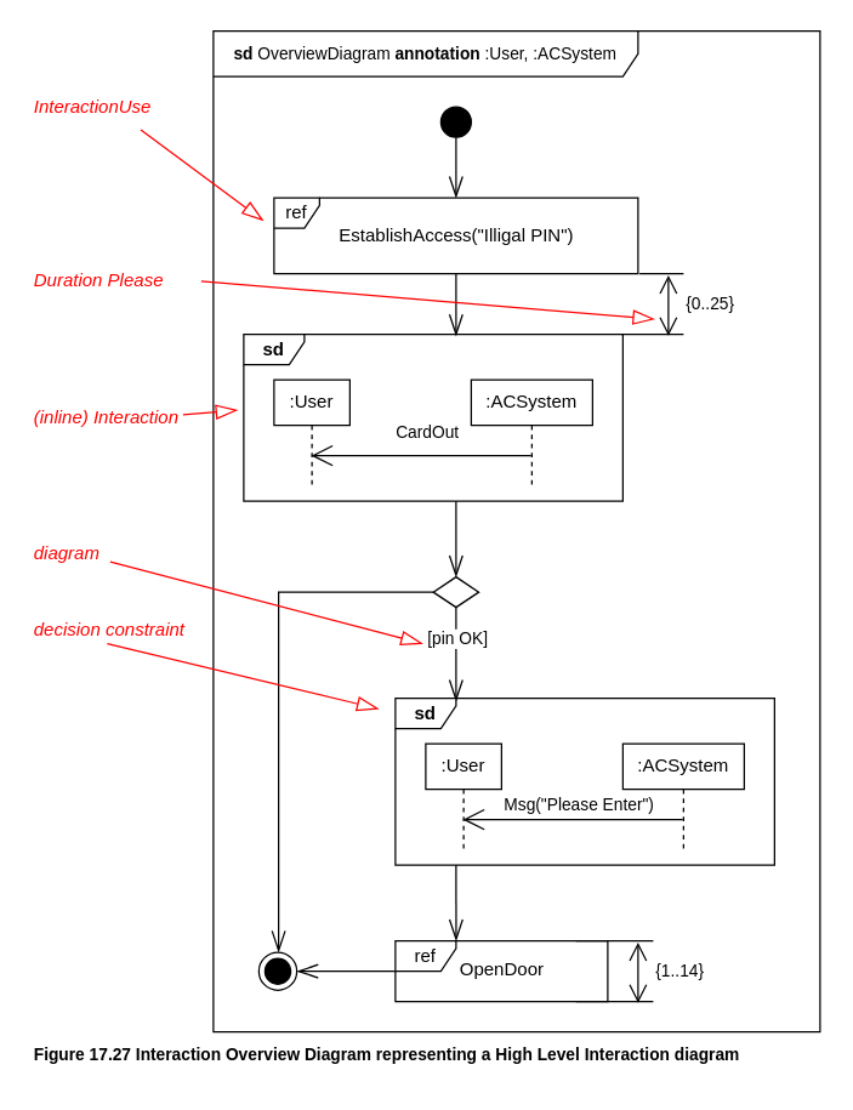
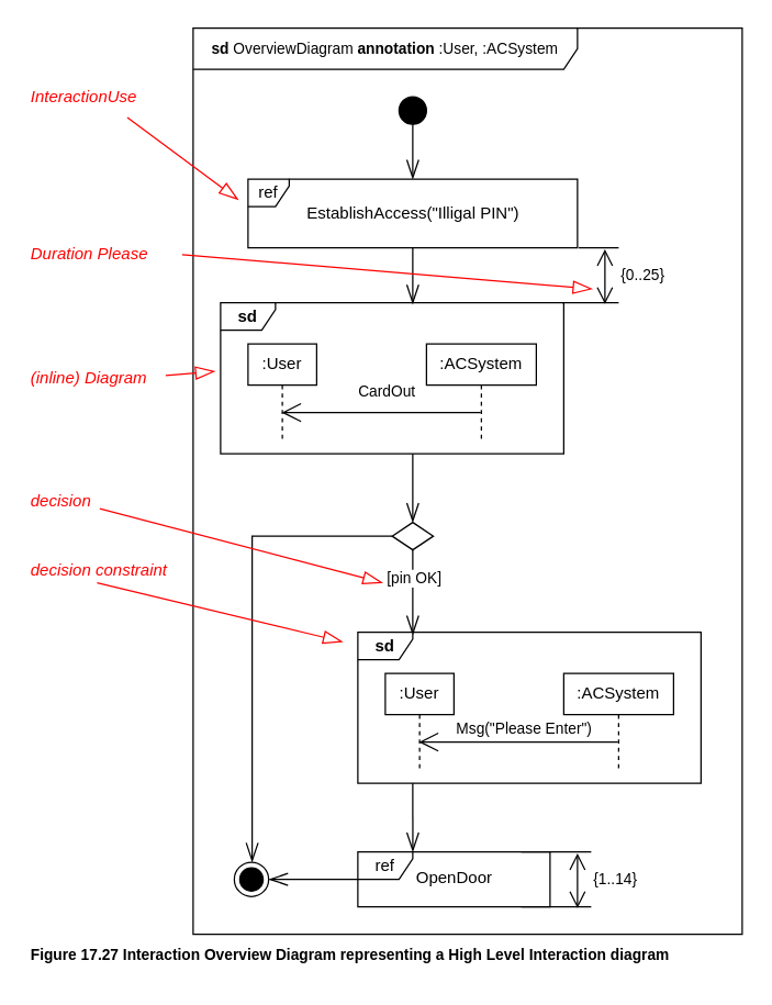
  <mxCell id="0" />
  <mxCell id="1" value="uml" parent="0" />
  <mxCell id="2" value="&lt;b&gt;sd &lt;/b&gt;OverviewDiagram &lt;b&gt;annotation &lt;/b&gt;:User, :ACSystem" style="shape=umlFrame;whiteSpace=wrap;html=1;pointerEvents=0;recursiveResize=0;container=1;collapsible=0;width=280;fontFamily=Helvetica;fontSize=11;fontColor=default;height=30;" vertex="1" parent="1"><mxGeometry x="140" width="400" height="660" as="geometry" y="20" /></mxCell>
  <mxCell id="3" style="shape=connector;rounded=0;orthogonalLoop=1;jettySize=auto;html=1;labelBackgroundColor=none;strokeColor=default;fontFamily=Helvetica;fontSize=11;fontColor=default;startArrow=none;startFill=0;endArrow=openThin;endFill=0;startSize=0;endSize=12;exitX=0.5;exitY=1;exitDx=0;exitDy=0;" edge="1" parent="2" source="7" target="5"><mxGeometry relative="1" as="geometry" /></mxCell>
  <mxCell id="4" style="edgeStyle=none;shape=connector;rounded=0;orthogonalLoop=1;jettySize=auto;html=1;entryX=0.56;entryY=0.009;entryDx=0;entryDy=0;entryPerimeter=0;labelBackgroundColor=none;strokeColor=default;fontFamily=Helvetica;fontSize=11;fontColor=default;startArrow=none;startFill=0;endArrow=openThin;endFill=0;startSize=0;endSize=12;" edge="1" parent="2" source="5" target="8"><mxGeometry relative="1" as="geometry" /></mxCell>
  <mxCell id="5" value="ref" style="shape=umlFrame;whiteSpace=wrap;html=1;pointerEvents=0;recursiveResize=0;container=1;collapsible=0;width=30;swimlaneFillColor=default;height=20;" vertex="1" parent="2"><mxGeometry x="40" y="110" width="240" height="50" as="geometry" /></mxCell>
  <mxCell id="6" value="EstablishAccess(&quot;Illigal PIN&quot;)" style="text;align=center;html=1;verticalAlign=middle;" vertex="1" parent="5"><mxGeometry width="180" height="30" relative="1" as="geometry"><mxPoint x="30" y="10" as="offset" /></mxGeometry></mxCell>
  <mxCell id="7" value="" style="ellipse;fillColor=strokeColor;html=1;fontFamily=Helvetica;fontSize=11;fontColor=default;" vertex="1" parent="2"><mxGeometry x="150" y="50" width="20" height="20" as="geometry" /></mxCell>
  <mxCell id="8" value="&lt;b&gt;sd&lt;/b&gt;" style="shape=umlFrame;whiteSpace=wrap;html=1;pointerEvents=0;recursiveResize=0;container=1;collapsible=0;width=40;height=20;" vertex="1" parent="2"><mxGeometry x="20" y="200" width="250" height="110" as="geometry" /></mxCell>
  <mxCell id="9" value=":User" style="shape=umlLifeline;perimeter=lifelinePerimeter;whiteSpace=wrap;html=1;container=1;dropTarget=0;collapsible=0;recursiveResize=0;outlineConnect=0;portConstraint=eastwest;newEdgeStyle={&quot;edgeStyle&quot;:&quot;elbowEdgeStyle&quot;,&quot;elbow&quot;:&quot;vertical&quot;,&quot;curved&quot;:0,&quot;rounded&quot;:0};size=30;" vertex="1" parent="8"><mxGeometry x="20" y="30" width="50" height="70" as="geometry" /></mxCell>
  <mxCell id="10" style="edgeStyle=elbowEdgeStyle;rounded=0;orthogonalLoop=1;jettySize=auto;html=1;elbow=horizontal;curved=0;endArrow=open;verticalAlign=bottom;endFill=0;labelBackgroundColor=none;endSize=12;" edge="1" parent="8"><mxGeometry relative="1" as="geometry"><mxPoint x="189.5" y="80" as="sourcePoint" /><mxPoint x="44.5" y="80" as="targetPoint" /></mxGeometry></mxCell>
  <mxCell id="11" value="CardOut" style="edgeLabel;html=1;align=center;verticalAlign=middle;resizable=0;points=[];" vertex="1" connectable="0" parent="10"><mxGeometry x="-0.494" y="3" relative="1" as="geometry"><mxPoint x="-32" y="-19" as="offset" /></mxGeometry></mxCell>
  <mxCell id="12" value=":ACSystem" style="shape=umlLifeline;perimeter=lifelinePerimeter;whiteSpace=wrap;html=1;container=1;dropTarget=0;collapsible=0;recursiveResize=0;outlineConnect=0;portConstraint=eastwest;newEdgeStyle={&quot;edgeStyle&quot;:&quot;elbowEdgeStyle&quot;,&quot;elbow&quot;:&quot;vertical&quot;,&quot;curved&quot;:0,&quot;rounded&quot;:0};size=30;" vertex="1" parent="8"><mxGeometry x="150" y="30" width="80" height="70" as="geometry" /></mxCell>
  <mxCell id="13" style="edgeStyle=none;shape=connector;rounded=0;orthogonalLoop=1;jettySize=auto;html=1;labelBackgroundColor=none;strokeColor=default;fontFamily=Helvetica;fontSize=11;fontColor=default;startArrow=none;startFill=0;endArrow=openThin;endFill=0;startSize=0;endSize=12;exitX=0.56;exitY=1;exitDx=0;exitDy=0;exitPerimeter=0;" edge="1" parent="2" source="8" target="17"><mxGeometry relative="1" as="geometry" /></mxCell>
  <mxCell id="14" style="edgeStyle=none;shape=connector;rounded=0;orthogonalLoop=1;jettySize=auto;html=1;entryX=0.16;entryY=0.018;entryDx=0;entryDy=0;entryPerimeter=0;labelBackgroundColor=none;strokeColor=default;fontFamily=Helvetica;fontSize=11;fontColor=default;startArrow=none;startFill=0;endArrow=openThin;endFill=0;startSize=0;endSize=12;" edge="1" parent="2" source="17" target="19"><mxGeometry relative="1" as="geometry" /></mxCell>
  <mxCell id="15" value="[pin OK]" style="edgeLabel;html=1;align=center;verticalAlign=middle;resizable=0;points=[];fontSize=11;fontFamily=Helvetica;fontColor=default;" vertex="1" connectable="0" parent="14"><mxGeometry x="-0.355" relative="1" as="geometry"><mxPoint as="offset" /></mxGeometry></mxCell>
  <mxCell id="16" style="edgeStyle=elbowEdgeStyle;shape=connector;rounded=0;orthogonalLoop=1;jettySize=auto;html=1;entryX=0.5;entryY=0;entryDx=0;entryDy=0;labelBackgroundColor=none;strokeColor=default;fontFamily=Helvetica;fontSize=11;fontColor=default;startArrow=none;startFill=0;endArrow=openThin;endFill=0;startSize=0;endSize=12;" edge="1" parent="2" source="17" target="27"><mxGeometry relative="1" as="geometry"><Array as="points"><mxPoint x="43" y="490" /></Array></mxGeometry></mxCell>
  <mxCell id="17" value="" style="rhombus;fontFamily=Helvetica;fontSize=11;fontColor=default;direction=south;" vertex="1" parent="2"><mxGeometry x="145" y="360" width="30" height="20" as="geometry" /></mxCell>
  <mxCell id="18" style="edgeStyle=none;shape=connector;rounded=0;orthogonalLoop=1;jettySize=auto;html=1;labelBackgroundColor=none;strokeColor=default;fontFamily=Helvetica;fontSize=11;fontColor=default;startArrow=none;startFill=0;endArrow=openThin;endFill=0;startSize=0;endSize=12;entryX=0.286;entryY=0;entryDx=0;entryDy=0;entryPerimeter=0;" edge="1" parent="2" target="25"><mxGeometry relative="1" as="geometry"><mxPoint x="160.009" y="550" as="sourcePoint" /><mxPoint x="160" y="590" as="targetPoint" /></mxGeometry></mxCell>
  <mxCell id="19" value="&lt;b&gt;sd&lt;/b&gt;" style="shape=umlFrame;whiteSpace=wrap;html=1;pointerEvents=0;recursiveResize=0;container=1;collapsible=0;width=40;height=20;" vertex="1" parent="2"><mxGeometry x="120" y="440" width="250" height="110" as="geometry" /></mxCell>
  <mxCell id="20" value=":User" style="shape=umlLifeline;perimeter=lifelinePerimeter;whiteSpace=wrap;html=1;container=1;dropTarget=0;collapsible=0;recursiveResize=0;outlineConnect=0;portConstraint=eastwest;newEdgeStyle={&quot;edgeStyle&quot;:&quot;elbowEdgeStyle&quot;,&quot;elbow&quot;:&quot;vertical&quot;,&quot;curved&quot;:0,&quot;rounded&quot;:0};size=30;" vertex="1" parent="19"><mxGeometry x="20" y="30" width="50" height="70" as="geometry" /></mxCell>
  <mxCell id="21" style="edgeStyle=elbowEdgeStyle;rounded=0;orthogonalLoop=1;jettySize=auto;html=1;elbow=horizontal;curved=0;endArrow=open;verticalAlign=bottom;endFill=0;labelBackgroundColor=none;endSize=12;" edge="1" parent="19"><mxGeometry relative="1" as="geometry"><mxPoint x="189.5" y="80" as="sourcePoint" /><mxPoint x="44.5" y="80" as="targetPoint" /></mxGeometry></mxCell>
  <mxCell id="22" value="Msg(&quot;Please Enter&quot;)" style="edgeLabel;html=1;align=center;verticalAlign=middle;resizable=0;points=[];" vertex="1" connectable="0" parent="21"><mxGeometry x="-0.494" y="3" relative="1" as="geometry"><mxPoint x="-32" y="-14" as="offset" /></mxGeometry></mxCell>
  <mxCell id="23" value=":ACSystem" style="shape=umlLifeline;perimeter=lifelinePerimeter;whiteSpace=wrap;html=1;container=1;dropTarget=0;collapsible=0;recursiveResize=0;outlineConnect=0;portConstraint=eastwest;newEdgeStyle={&quot;edgeStyle&quot;:&quot;elbowEdgeStyle&quot;,&quot;elbow&quot;:&quot;vertical&quot;,&quot;curved&quot;:0,&quot;rounded&quot;:0};size=30;" vertex="1" parent="19"><mxGeometry x="150" y="30" width="80" height="70" as="geometry" /></mxCell>
  <mxCell id="24" style="edgeStyle=none;shape=connector;rounded=0;orthogonalLoop=1;jettySize=auto;html=1;entryX=1;entryY=0.5;entryDx=0;entryDy=0;labelBackgroundColor=none;strokeColor=default;fontFamily=Helvetica;fontSize=11;fontColor=default;startArrow=none;startFill=0;endArrow=openThin;endFill=0;startSize=0;endSize=12;" edge="1" parent="2" source="25" target="27"><mxGeometry relative="1" as="geometry" /></mxCell>
  <mxCell id="25" value="ref" style="shape=umlFrame;whiteSpace=wrap;html=1;pointerEvents=0;recursiveResize=0;container=1;collapsible=0;width=40;swimlaneFillColor=default;height=20;" vertex="1" parent="2"><mxGeometry x="120" y="600" width="140" height="40" as="geometry" /></mxCell>
  <mxCell id="26" value="OpenDoor" style="text;align=center;html=1;" vertex="1" parent="25"><mxGeometry width="80" height="30" relative="1" as="geometry"><mxPoint x="30" y="5" as="offset" /></mxGeometry></mxCell>
  <mxCell id="27" value="" style="ellipse;html=1;shape=endState;fillColor=strokeColor;fontFamily=Helvetica;fontSize=11;fontColor=default;" vertex="1" parent="2"><mxGeometry x="30" y="607.5" width="25" height="25" as="geometry" /></mxCell>
  <mxCell id="28" value="" style="edgeStyle=none;orthogonalLoop=1;jettySize=auto;html=1;rounded=0;labelBackgroundColor=none;strokeColor=default;fontFamily=Helvetica;fontSize=11;fontColor=default;startArrow=none;startFill=0;endArrow=none;endFill=0;startSize=0;endSize=12;shape=connector;exitX=1.004;exitY=1;exitDx=0;exitDy=0;exitPerimeter=0;" edge="1" parent="2" source="5"><mxGeometry width="100" relative="1" as="geometry"><mxPoint x="290" y="160" as="sourcePoint" /><mxPoint x="310" y="160" as="targetPoint" /><Array as="points" /></mxGeometry></mxCell>
  <mxCell id="29" value="" style="edgeStyle=none;orthogonalLoop=1;jettySize=auto;html=1;rounded=0;labelBackgroundColor=none;strokeColor=default;fontFamily=Helvetica;fontSize=11;fontColor=default;startArrow=none;startFill=0;endArrow=none;endFill=0;startSize=0;endSize=12;shape=connector;exitX=0.996;exitY=0;exitDx=0;exitDy=0;exitPerimeter=0;" edge="1" parent="2" source="8"><mxGeometry width="100" relative="1" as="geometry"><mxPoint x="281" y="200" as="sourcePoint" /><mxPoint x="310" y="200" as="targetPoint" /><Array as="points" /></mxGeometry></mxCell>
  <mxCell id="30" value="" style="edgeStyle=none;orthogonalLoop=1;jettySize=auto;html=1;rounded=0;labelBackgroundColor=none;strokeColor=default;fontFamily=Helvetica;fontSize=11;fontColor=default;startArrow=none;startFill=0;endArrow=none;endFill=0;startSize=0;endSize=12;shape=connector;exitX=0.996;exitY=0;exitDx=0;exitDy=0;exitPerimeter=0;" edge="1" parent="2"><mxGeometry width="100" relative="1" as="geometry"><mxPoint x="239" y="600" as="sourcePoint" /><mxPoint x="290" y="600" as="targetPoint" /><Array as="points" /></mxGeometry></mxCell>
  <mxCell id="31" value="" style="edgeStyle=none;orthogonalLoop=1;jettySize=auto;html=1;rounded=0;labelBackgroundColor=none;strokeColor=default;fontFamily=Helvetica;fontSize=11;fontColor=default;startArrow=none;startFill=0;endArrow=none;endFill=0;startSize=0;endSize=12;shape=connector;exitX=0.996;exitY=0;exitDx=0;exitDy=0;exitPerimeter=0;" edge="1" parent="2"><mxGeometry width="100" relative="1" as="geometry"><mxPoint x="239" y="640" as="sourcePoint" /><mxPoint x="290" y="640" as="targetPoint" /><Array as="points" /></mxGeometry></mxCell>
  <mxCell id="32" value="{0..25}" style="endArrow=open;html=1;endSize=10;startArrow=open;startSize=10;startFill=0;align=left;verticalAlign=bottom;endFill=0;rounded=0;labelBackgroundColor=none;strokeColor=default;fontFamily=Helvetica;fontSize=11;fontColor=default;shape=connector;spacingTop=0;" edge="1" parent="1"><mxGeometry x="0.4" y="10" relative="1" as="geometry"><mxPoint x="440" y="181" as="sourcePoint" /><mxPoint x="440" y="221" as="targetPoint" /><mxPoint as="offset" /></mxGeometry></mxCell>
  <mxCell id="33" value="{1..14}" style="endArrow=open;html=1;endSize=10;startArrow=open;startSize=10;startFill=0;align=left;verticalAlign=bottom;endFill=0;rounded=0;labelBackgroundColor=none;strokeColor=default;fontFamily=Helvetica;fontSize=11;fontColor=default;shape=connector;spacingTop=0;" edge="1" parent="1"><mxGeometry x="0.4" y="10" relative="1" as="geometry"><mxPoint x="420" y="621" as="sourcePoint" /><mxPoint x="420" y="661" as="targetPoint" /><mxPoint as="offset" /></mxGeometry></mxCell>
  <mxCell id="34" value="&lt;b&gt;Figure 17.27 Interaction Overview Diagram representing a High Level Interaction diagram&lt;/b&gt;" style="text;html=1;align=left;verticalAlign=middle;resizable=0;points=[];autosize=1;strokeColor=none;fillColor=none;fontSize=11;fontFamily=Helvetica;fontColor=default;" vertex="1" parent="1"><mxGeometry y="680" width="490" height="30" as="geometry" x="20" /></mxCell>
  <mxCell id="35" value="annotation" parent="0" />
  <mxCell id="36" value="" style="rounded=0;orthogonalLoop=1;jettySize=auto;html=1;endArrow=blockThin;endFill=0;endSize=12;strokeColor=#FF0000;exitX=0.721;exitY=1.006;exitDx=0;exitDy=0;exitPerimeter=0;" edge="1" parent="35" source="37"><mxGeometry relative="1" as="geometry"><mxPoint x="173" y="145" as="targetPoint" /><mxPoint x="96" y="100" as="sourcePoint" /></mxGeometry></mxCell>
  <mxCell id="37" value="InteractionUse" style="text;html=1;align=left;verticalAlign=middle;resizable=0;points=[];autosize=1;strokeColor=none;fillColor=none;fontColor=#FF0000;fontStyle=2;fontSize=12;container=0;" vertex="1" parent="35"><mxGeometry x="20" y="55" width="100" height="30" as="geometry" /></mxCell>
  <mxCell id="38" value="Duration Please" style="text;html=1;align=left;verticalAlign=middle;resizable=0;points=[];autosize=1;strokeColor=none;fillColor=none;fontColor=#FF0000;fontStyle=2;fontSize=12;container=0;" vertex="1" parent="35"><mxGeometry y="170" width="130" height="30" as="geometry" x="20" /></mxCell>
  <mxCell id="39" value="" style="rounded=0;orthogonalLoop=1;jettySize=auto;html=1;endArrow=blockThin;endFill=0;endSize=12;strokeColor=#FF0000;" edge="1" parent="35"><mxGeometry relative="1" as="geometry"><mxPoint x="431" y="210" as="targetPoint" /><mxPoint x="132" y="185" as="sourcePoint" /></mxGeometry></mxCell>
- <mxCell id="40" value="(inline) Interaction" style="text;html=1;align=left;verticalAlign=middle;resizable=0;points=[];autosize=1;strokeColor=none;fillColor=none;fontColor=#FF0000;fontStyle=2;fontSize=12;container=0;" vertex="1" parent="35"><mxGeometry y="260" width="120" height="30" as="geometry" x="20" /></mxCell>
+ <mxCell id="40" value="(inline) Diagram" style="text;html=1;align=left;verticalAlign=middle;resizable=0;points=[];autosize=1;strokeColor=none;fillColor=none;fontColor=#FF0000;fontStyle=2;fontSize=12;container=0;" vertex="1" parent="35"><mxGeometry y="260" width="120" height="30" as="geometry" x="20" /></mxCell>
  <mxCell id="41" value="" style="rounded=0;orthogonalLoop=1;jettySize=auto;html=1;endArrow=blockThin;endFill=0;endSize=12;strokeColor=#FF0000;" edge="1" parent="35"><mxGeometry relative="1" as="geometry"><mxPoint x="156" y="270" as="targetPoint" /><mxPoint x="120" y="273" as="sourcePoint" /></mxGeometry></mxCell>
- <mxCell id="42" value="diagram" style="text;html=1;align=left;verticalAlign=middle;resizable=0;points=[];autosize=1;strokeColor=none;fillColor=none;fontColor=#FF0000;fontStyle=2;fontSize=12;container=0;" vertex="1" parent="35"><mxGeometry y="350" width="70" height="30" as="geometry" x="20" /></mxCell>
+ <mxCell id="42" value="decision" style="text;html=1;align=left;verticalAlign=middle;resizable=0;points=[];autosize=1;strokeColor=none;fillColor=none;fontColor=#FF0000;fontStyle=2;fontSize=12;container=0;" vertex="1" parent="35"><mxGeometry y="350" width="70" height="30" as="geometry" x="20" /></mxCell>
  <mxCell id="43" value="" style="rounded=0;orthogonalLoop=1;jettySize=auto;html=1;endArrow=blockThin;endFill=0;endSize=12;strokeColor=#FF0000;" edge="1" parent="35"><mxGeometry relative="1" as="geometry"><mxPoint x="278" y="424" as="targetPoint" /><mxPoint x="72" y="370" as="sourcePoint" /></mxGeometry></mxCell>
  <mxCell id="44" value="decision constraint" style="text;html=1;align=left;verticalAlign=middle;resizable=0;points=[];autosize=1;strokeColor=none;fillColor=none;fontColor=#FF0000;fontStyle=2;fontSize=12;container=0;" vertex="1" parent="35"><mxGeometry y="400" width="130" height="30" as="geometry" x="20" /></mxCell>
  <mxCell id="45" value="" style="rounded=0;orthogonalLoop=1;jettySize=auto;html=1;endArrow=blockThin;endFill=0;endSize=12;strokeColor=#FF0000;" edge="1" parent="35"><mxGeometry relative="1" as="geometry"><mxPoint x="249" y="467" as="targetPoint" /><mxPoint x="70" y="424" as="sourcePoint" /></mxGeometry></mxCell>
